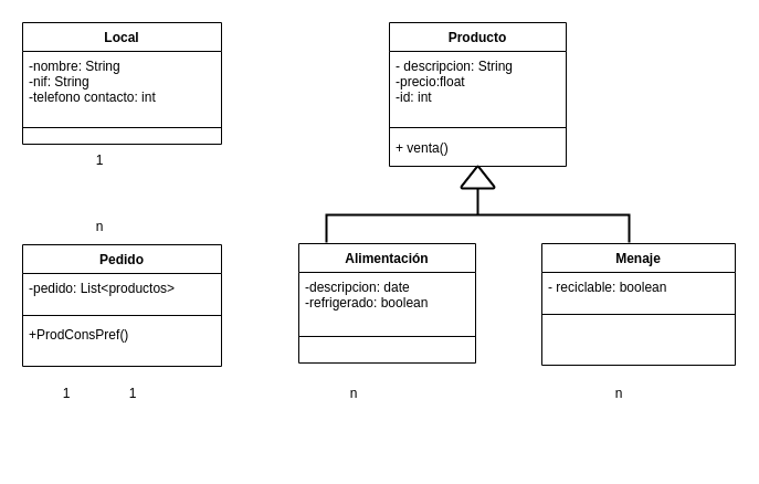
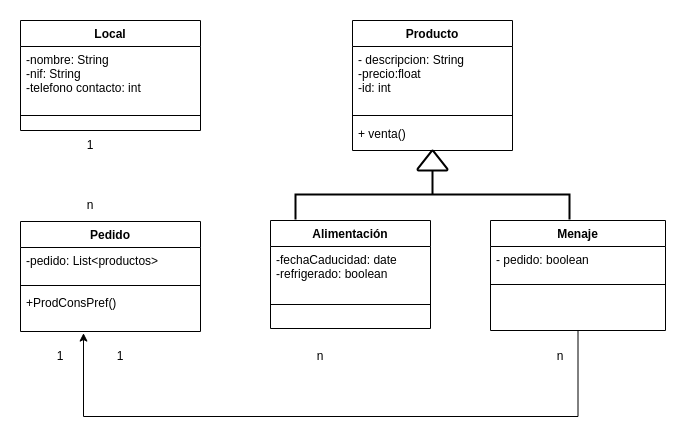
  <mxCell id="0" />
  <mxCell id="1" parent="0" />
  <mxCell id="2" value="Producto" style="swimlane;fontStyle=1;align=center;verticalAlign=top;childLayout=stackLayout;horizontal=1;startSize=26;horizontalStack=0;resizeParent=1;resizeParentMax=0;resizeLast=0;collapsible=1;marginBottom=0;" parent="1" vertex="1"><mxGeometry x="352" y="20" width="160" height="130" as="geometry" /></mxCell>
  <mxCell id="3" value="- descripcion: String&#10;-precio:float&#10;-id: int&#10;&#10;&#10;" style="text;strokeColor=none;fillColor=none;align=left;verticalAlign=top;spacingLeft=4;spacingRight=4;overflow=hidden;rotatable=0;points=[[0,0.5],[1,0.5]];portConstraint=eastwest;" parent="2" vertex="1"><mxGeometry y="26" width="160" height="64" as="geometry" /></mxCell>
  <mxCell id="4" value="" style="line;strokeWidth=1;fillColor=none;align=left;verticalAlign=middle;spacingTop=-1;spacingLeft=3;spacingRight=3;rotatable=0;labelPosition=right;points=[];portConstraint=eastwest;" parent="2" vertex="1"><mxGeometry y="90" width="160" height="10" as="geometry" /></mxCell>
  <mxCell id="5" value="+ venta()&#10;" style="text;strokeColor=none;fillColor=none;align=left;verticalAlign=top;spacingLeft=4;spacingRight=4;overflow=hidden;rotatable=0;points=[[0,0.5],[1,0.5]];portConstraint=eastwest;" parent="2" vertex="1"><mxGeometry y="100" width="160" height="30" as="geometry" /></mxCell>
+ <mxCell id="6" style="edgeStyle=orthogonalEdgeStyle;rounded=0;orthogonalLoop=1;jettySize=auto;html=1;entryX=0.35;entryY=1.038;entryDx=0;entryDy=0;entryPerimeter=0;" parent="1" source="7" target="26" edge="1"><mxGeometry relative="1" as="geometry"><Array as="points"><mxPoint x="578" y="416" /><mxPoint x="83" y="416" /></Array></mxGeometry></mxCell>
  <mxCell id="7" value="Menaje" style="swimlane;fontStyle=1;align=center;verticalAlign=top;childLayout=stackLayout;horizontal=1;startSize=26;horizontalStack=0;resizeParent=1;resizeParentMax=0;resizeLast=0;collapsible=1;marginBottom=0;" parent="1" vertex="1"><mxGeometry x="490" y="220" width="175" height="110" as="geometry" /></mxCell>
- <mxCell id="8" value="- reciclable: boolean&#10;&#10;&#10;&#10;" style="text;strokeColor=none;fillColor=none;align=left;verticalAlign=top;spacingLeft=4;spacingRight=4;overflow=hidden;rotatable=0;points=[[0,0.5],[1,0.5]];portConstraint=eastwest;" parent="7" vertex="1"><mxGeometry y="26" width="175" height="34" as="geometry" /></mxCell>
+ <mxCell id="8" value="- pedido: boolean&#10;&#10;&#10;&#10;" style="text;strokeColor=none;fillColor=none;align=left;verticalAlign=top;spacingLeft=4;spacingRight=4;overflow=hidden;rotatable=0;points=[[0,0.5],[1,0.5]];portConstraint=eastwest;" parent="7" vertex="1"><mxGeometry y="26" width="175" height="34" as="geometry" /></mxCell>
  <mxCell id="9" value="" style="line;strokeWidth=1;fillColor=none;align=left;verticalAlign=middle;spacingTop=-1;spacingLeft=3;spacingRight=3;rotatable=0;labelPosition=right;points=[];portConstraint=eastwest;" parent="7" vertex="1"><mxGeometry y="60" width="175" height="8" as="geometry" /></mxCell>
  <mxCell id="10" value="&#10;" style="text;strokeColor=none;fillColor=none;align=left;verticalAlign=top;spacingLeft=4;spacingRight=4;overflow=hidden;rotatable=0;points=[[0,0.5],[1,0.5]];portConstraint=eastwest;" parent="7" vertex="1"><mxGeometry y="68" width="175" height="32" as="geometry" /></mxCell>
  <mxCell id="11" value="&#10;" style="text;strokeColor=none;fillColor=none;align=left;verticalAlign=top;spacingLeft=4;spacingRight=4;overflow=hidden;rotatable=0;points=[[0,0.5],[1,0.5]];portConstraint=eastwest;" vertex="1" parent="7"><mxGeometry y="100" width="175" height="10" as="geometry" /></mxCell>
  <mxCell id="12" value="Alimentación" style="swimlane;fontStyle=1;align=center;verticalAlign=top;childLayout=stackLayout;horizontal=1;startSize=26;horizontalStack=0;resizeParent=1;resizeParentMax=0;resizeLast=0;collapsible=1;marginBottom=0;" parent="1" vertex="1"><mxGeometry x="270" y="220" width="160" height="108" as="geometry" /></mxCell>
- <mxCell id="13" value="-descripcion: date&#10;-refrigerado: boolean" style="text;strokeColor=none;fillColor=none;align=left;verticalAlign=top;spacingLeft=4;spacingRight=4;overflow=hidden;rotatable=0;points=[[0,0.5],[1,0.5]];portConstraint=eastwest;" parent="12" vertex="1"><mxGeometry y="26" width="160" height="34" as="geometry" /></mxCell>
+ <mxCell id="13" value="-fechaCaducidad: date&#10;-refrigerado: boolean" style="text;strokeColor=none;fillColor=none;align=left;verticalAlign=top;spacingLeft=4;spacingRight=4;overflow=hidden;rotatable=0;points=[[0,0.5],[1,0.5]];portConstraint=eastwest;" parent="12" vertex="1"><mxGeometry y="26" width="160" height="34" as="geometry" /></mxCell>
  <mxCell id="14" value="" style="line;strokeWidth=1;fillColor=none;align=left;verticalAlign=middle;spacingTop=-1;spacingLeft=3;spacingRight=3;rotatable=0;labelPosition=right;points=[];portConstraint=eastwest;" parent="12" vertex="1"><mxGeometry y="60" width="160" height="48" as="geometry" /></mxCell>
  <mxCell id="15" value="Local" style="swimlane;fontStyle=1;align=center;verticalAlign=top;childLayout=stackLayout;horizontal=1;startSize=26;horizontalStack=0;resizeParent=1;resizeParentMax=0;resizeLast=0;collapsible=1;marginBottom=0;" parent="1" vertex="1"><mxGeometry x="20" y="20" width="180" height="110" as="geometry" /></mxCell>
  <mxCell id="16" value="-nombre: String&#10;-nif: String&#10;-telefono contacto: int" style="text;strokeColor=none;fillColor=none;align=left;verticalAlign=top;spacingLeft=4;spacingRight=4;overflow=hidden;rotatable=0;points=[[0,0.5],[1,0.5]];portConstraint=eastwest;" parent="15" vertex="1"><mxGeometry y="26" width="180" height="54" as="geometry" /></mxCell>
  <mxCell id="17" value="" style="line;strokeWidth=1;fillColor=none;align=left;verticalAlign=middle;spacingTop=-1;spacingLeft=3;spacingRight=3;rotatable=0;labelPosition=right;points=[];portConstraint=eastwest;" parent="15" vertex="1"><mxGeometry y="80" width="180" height="30" as="geometry" /></mxCell>
  <mxCell id="18" style="edgeStyle=orthogonalEdgeStyle;rounded=0;orthogonalLoop=1;jettySize=auto;html=1;exitX=0;exitY=0.5;exitDx=0;exitDy=0;exitPerimeter=0;entryX=0.5;entryY=1;entryDx=0;entryDy=0;entryPerimeter=0;" parent="1" source="19" target="20" edge="1"><mxGeometry relative="1" as="geometry" /></mxCell>
  <mxCell id="19" value="" style="strokeWidth=2;html=1;shape=mxgraph.flowchart.annotation_2;align=left;labelPosition=right;pointerEvents=1;rotation=90;" parent="1" vertex="1"><mxGeometry x="407" y="57" width="50" height="274" as="geometry" /></mxCell>
  <mxCell id="20" value="" style="strokeWidth=2;html=1;shape=mxgraph.flowchart.extract_or_measurement;whiteSpace=wrap;" parent="1" vertex="1"><mxGeometry x="417" y="150" width="30" height="20" as="geometry" /></mxCell>
  <mxCell id="21" value="1" style="text;html=1;strokeColor=none;fillColor=none;align=center;verticalAlign=middle;whiteSpace=wrap;rounded=0;" parent="1" vertex="1"><mxGeometry x="60" y="130" width="60" height="30" as="geometry" /></mxCell>
  <mxCell id="22" value="n" style="text;html=1;strokeColor=none;fillColor=none;align=center;verticalAlign=middle;whiteSpace=wrap;rounded=0;" parent="1" vertex="1"><mxGeometry x="60" y="190" width="60" height="30" as="geometry" /></mxCell>
  <mxCell id="23" value="Pedido" style="swimlane;fontStyle=1;align=center;verticalAlign=top;childLayout=stackLayout;horizontal=1;startSize=26;horizontalStack=0;resizeParent=1;resizeParentMax=0;resizeLast=0;collapsible=1;marginBottom=0;" parent="1" vertex="1"><mxGeometry x="20" y="221" width="180" height="110" as="geometry" /></mxCell>
  <mxCell id="24" value="-pedido: List&lt;productos&gt;&#10;&#10;&#10;&#10;&#10;&#10;&#10;&#10;&#10;" style="text;strokeColor=none;fillColor=none;align=left;verticalAlign=top;spacingLeft=4;spacingRight=4;overflow=hidden;rotatable=0;points=[[0,0.5],[1,0.5]];portConstraint=eastwest;" parent="23" vertex="1"><mxGeometry y="26" width="180" height="34" as="geometry" /></mxCell>
  <mxCell id="25" value="" style="line;strokeWidth=1;fillColor=none;align=left;verticalAlign=middle;spacingTop=-1;spacingLeft=3;spacingRight=3;rotatable=0;labelPosition=right;points=[];portConstraint=eastwest;" parent="23" vertex="1"><mxGeometry y="60" width="180" height="8" as="geometry" /></mxCell>
  <mxCell id="26" value="+ProdConsPref() " style="text;strokeColor=none;fillColor=none;align=left;verticalAlign=top;spacingLeft=4;spacingRight=4;overflow=hidden;rotatable=0;points=[[0,0.5],[1,0.5]];portConstraint=eastwest;" parent="23" vertex="1"><mxGeometry y="68" width="180" height="42" as="geometry" /></mxCell>
  <mxCell id="27" value="1" style="text;html=1;strokeColor=none;fillColor=none;align=center;verticalAlign=middle;whiteSpace=wrap;rounded=0;" vertex="1" parent="1"><mxGeometry x="30" y="341" width="60" height="30" as="geometry" /></mxCell>
  <mxCell id="28" value="1" style="text;html=1;strokeColor=none;fillColor=none;align=center;verticalAlign=middle;whiteSpace=wrap;rounded=0;" vertex="1" parent="1"><mxGeometry x="90" y="341" width="60" height="30" as="geometry" /></mxCell>
  <mxCell id="29" value="n" style="text;html=1;strokeColor=none;fillColor=none;align=center;verticalAlign=middle;whiteSpace=wrap;rounded=0;" vertex="1" parent="1"><mxGeometry x="530" y="341" width="60" height="30" as="geometry" /></mxCell>
  <mxCell id="30" value="n" style="text;html=1;strokeColor=none;fillColor=none;align=center;verticalAlign=middle;whiteSpace=wrap;rounded=0;" vertex="1" parent="1"><mxGeometry x="290" y="341" width="60" height="30" as="geometry" /></mxCell>
